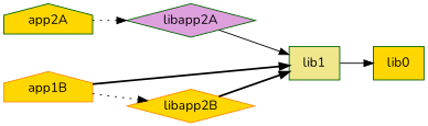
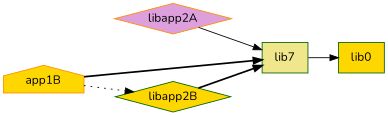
  digraph {
    fontname=Nunito
    rankdir=LR
    node [color=darkgreen fillcolor=gold fontname=Nunito fontsize=14 shape=house style=filled]
    edge [fontname=Nunito style=dotted]
-   n1 [label=app2A]
-   n2 [fillcolor=plum label=libapp2A shape=diamond]
-   n3 [fillcolor=khaki label=lib1 shape=polygon]
+   n2 [color=darkorange fillcolor=plum label=libapp2A shape=diamond]
+   n3 [fillcolor=khaki label=lib7 shape=polygon]
    n4 [label=lib0 shape=polygon]
    n5 [color=darkorange label=app1B]
-   n6 [color=darkorange label=libapp2B shape=diamond]
-   n1 -> n2
+   n6 [label=libapp2B shape=diamond]
    n2 -> n3 [style=solid]
    n3 -> n4 [style=solid]
    n5 -> n3 [style=bold]
    n5 -> n6
    n6 -> n3 [style=bold]
  }
